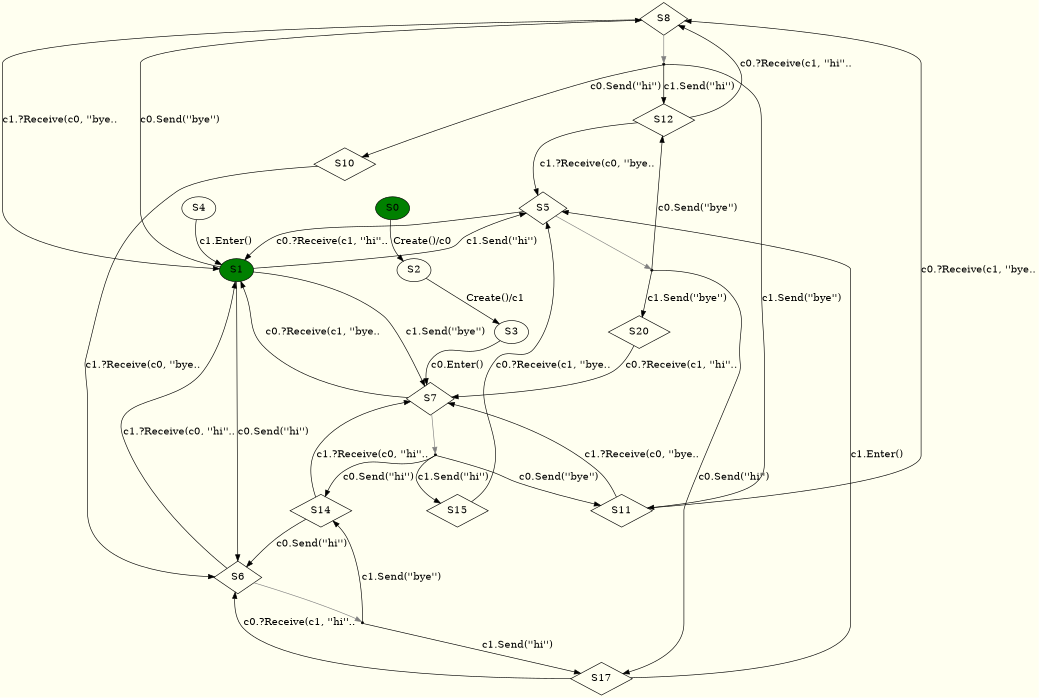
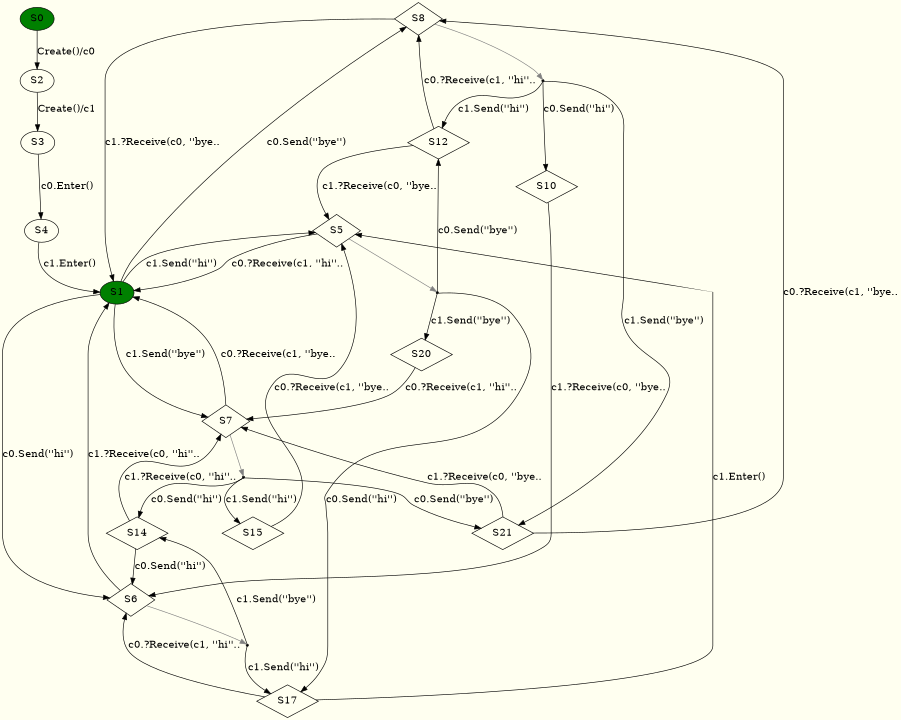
  digraph {
    bgcolor="#fffff0ff"
    color="#000000ff"
    fontcolor="#000000ff"
    fontsize=16
    rankdir=TB
    node [color="#000000ff" fontcolor="#000000ff" fontsize=16 shape=diamond]
    edge [color="#000000ff" fontcolor="#000000ff" fontsize=16]
    n1 [label=S8]
    9 [shape=point]
    n3 [fillcolor="#008000ff" label=S1 shape=ellipse style=filled]
    n4 [label=S12]
-   n5 [label=S11]
+   n5 [label=S21]
    n6 [label=S10]
    n7 [label=S6]
    n8 [label=S7]
    n9 [label=S5]
    n10 [label=S2 shape=ellipse]
    n11 [label=S3 shape=ellipse]
    n12 [label=S4 shape=ellipse]
    n13 [fillcolor="#008000ff" label=S0 shape=ellipse style=filled]
    16 [shape=point]
    13 [shape=point]
    19 [shape=point]
    n17 [label=S17]
    n18 [label=S14]
    n19 [label=S15]
    n20 [label=S20]
    n1 -> 9 [color="#808080ff"]
    n1 -> n3 [label="c1.?Receive(c0, ''bye.."]
    9 -> n4 [label="c1.Send(''hi'')"]
    9 -> n5 [label="c1.Send(''bye'')"]
    9 -> n6 [label="c0.Send(''hi'')"]
    n3 -> n1 [label="c0.Send(''bye'')"]
    n3 -> n7 [label="c0.Send(''hi'')"]
    n3 -> n8 [label="c1.Send(''bye'')"]
    n3 -> n9 [label="c1.Send(''hi'')"]
    n4 -> n1 [label="c0.?Receive(c1, ''hi''.."]
    n4 -> n9 [label="c1.?Receive(c0, ''bye.."]
    n5 -> n1 [label="c0.?Receive(c1, ''bye.."]
    n5 -> n8 [label="c1.?Receive(c0, ''bye.."]
    n6 -> n7 [label="c1.?Receive(c0, ''bye.."]
    n7 -> n3 [label="c1.?Receive(c0, ''hi''.."]
    n7 -> 16 [color="#808080ff"]
    n8 -> n3 [label="c0.?Receive(c1, ''bye.."]
    n8 -> 13 [color="#808080ff"]
    n9 -> n3 [label="c0.?Receive(c1, ''hi''.."]
    n9 -> 19 [color="#808080ff"]
    n10 -> n11 [label="Create()/c1"]
-   n11 -> n8 [label="c0.Enter()"]
+   n11 -> n12 [label="c0.Enter()"]
    n12 -> n3 [label="c1.Enter()"]
    n13 -> n10 [label="Create()/c0"]
    16 -> n17 [label="c1.Send(''hi'')"]
    16 -> n18 [label="c1.Send(''bye'')"]
    13 -> n5 [label="c0.Send(''bye'')"]
    13 -> n18 [label="c0.Send(''hi'')"]
    13 -> n19 [label="c1.Send(''hi'')"]
    19 -> n4 [label="c0.Send(''bye'')"]
    19 -> n17 [label="c0.Send(''hi'')"]
    19 -> n20 [label="c1.Send(''bye'')"]
    n17 -> n7 [label="c0.?Receive(c1, ''hi''.."]
    n17 -> n9 [label="c1.Enter()"]
    n18 -> n7 [label="c0.Send(''hi'')"]
    n18 -> n8 [label="c1.?Receive(c0, ''hi''.."]
    n19 -> n9 [label="c0.?Receive(c1, ''bye.."]
    n20 -> n8 [label="c0.?Receive(c1, ''hi''.."]
  }
